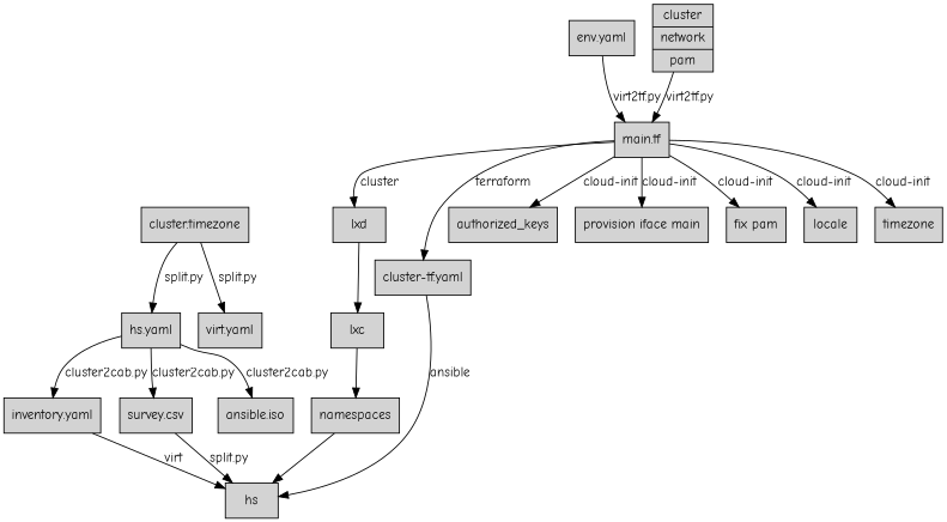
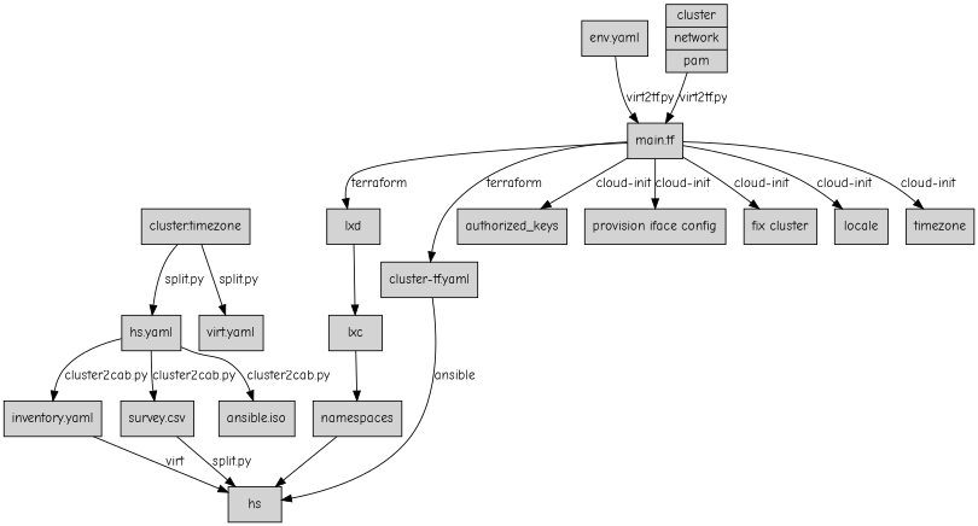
  digraph {
    fontname="Comic Neue"
    node [fontname="Comic Neue" shape=box style=filled]
    edge [fontname="Comic Neue"]
    n1 [label="cluster.timezone"]
    "hs.yaml"
    "virt.yaml"
    "inventory.yaml"
    "survey.csv"
    "ansible.iso"
    hs
    "main.tf"
    lxd
    "cluster-tf.yaml"
    authorized_keys
-   "provision iface config" [label="provision iface main"]
-   "fix pam"
+   "provision iface config"
+   "fix pam" [label="fix cluster"]
    locale
    timezone
    "env.yaml"
    lxc
    namespaces
    n19 [label="{cluster|network|pam}" rankdir=TB shape=record]
    n1 -> "hs.yaml" [label="split.py"]
    n1 -> "virt.yaml" [label="split.py"]
    "hs.yaml" -> "inventory.yaml" [label="cluster2cab.py"]
    "hs.yaml" -> "survey.csv" [label="cluster2cab.py"]
    "hs.yaml" -> "ansible.iso" [label="cluster2cab.py"]
    "inventory.yaml" -> hs [label=virt]
    "survey.csv" -> hs [label="split.py"]
-   "main.tf" -> lxd [label=cluster]
+   "main.tf" -> lxd [label=terraform]
    "main.tf" -> "cluster-tf.yaml" [label=terraform]
    "main.tf" -> authorized_keys [label="cloud-init"]
    "main.tf" -> "provision iface config" [label="cloud-init"]
    "main.tf" -> "fix pam" [label="cloud-init"]
    "main.tf" -> locale [label="cloud-init"]
    "main.tf" -> timezone [label="cloud-init"]
    lxd -> lxc
    "cluster-tf.yaml" -> hs [label=ansible]
    "env.yaml" -> "main.tf" [label="virt2tf.py"]
    lxc -> namespaces
    namespaces -> hs
    n19 -> "main.tf" [label="virt2tf.py"]
  }
